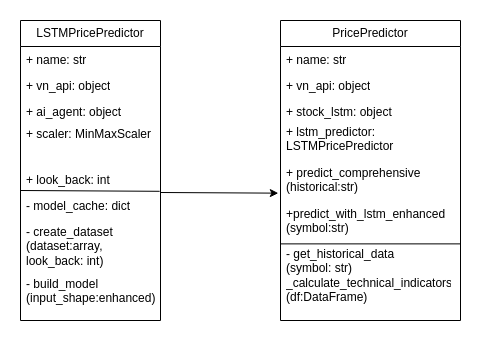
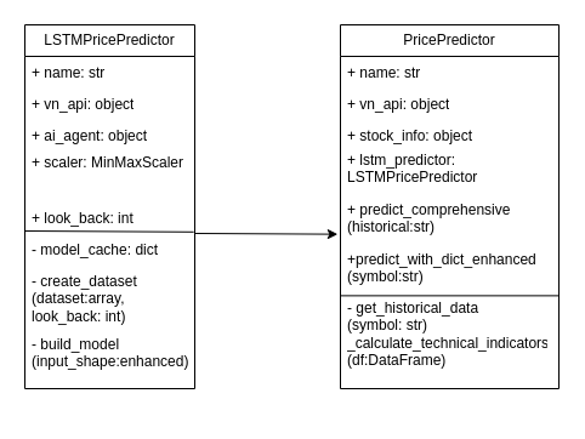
  <mxCell id="0" />
  <mxCell id="1" parent="0" />
  <mxCell id="2" value="LSTMPricePredictor" style="swimlane;fontStyle=0;childLayout=stackLayout;horizontal=1;startSize=26;fillColor=none;horizontalStack=0;resizeParent=1;resizeParentMax=0;resizeLast=0;collapsible=1;marginBottom=0;whiteSpace=wrap;html=1;" vertex="1" parent="1"><mxGeometry x="20" y="20" width="140" height="300" as="geometry" /></mxCell>
  <mxCell id="3" value="+ name: str" style="text;strokeColor=none;fillColor=none;align=left;verticalAlign=top;spacingLeft=4;spacingRight=4;overflow=hidden;rotatable=0;points=[[0,0.5],[1,0.5]];portConstraint=eastwest;whiteSpace=wrap;html=1;" vertex="1" parent="2"><mxGeometry y="26" width="140" height="26" as="geometry" /></mxCell>
  <mxCell id="4" value="+ vn_api: object" style="text;strokeColor=none;fillColor=none;align=left;verticalAlign=top;spacingLeft=4;spacingRight=4;overflow=hidden;rotatable=0;points=[[0,0.5],[1,0.5]];portConstraint=eastwest;whiteSpace=wrap;html=1;" vertex="1" parent="2"><mxGeometry y="52" width="140" height="26" as="geometry" /></mxCell>
  <mxCell id="5" value="+ ai_agent: object" style="text;strokeColor=none;fillColor=none;align=left;verticalAlign=top;spacingLeft=4;spacingRight=4;overflow=hidden;rotatable=0;points=[[0,0.5],[1,0.5]];portConstraint=eastwest;whiteSpace=wrap;html=1;" vertex="1" parent="2"><mxGeometry y="78" width="140" height="222" as="geometry" /></mxCell>
  <mxCell id="6" value="+ scaler: MinMaxScaler" style="text;strokeColor=none;fillColor=none;align=left;verticalAlign=top;spacingLeft=4;spacingRight=4;overflow=hidden;rotatable=0;points=[[0,0.5],[1,0.5]];portConstraint=eastwest;whiteSpace=wrap;html=1;" vertex="1" parent="1"><mxGeometry x="20" y="120" width="140" height="20" as="geometry" /></mxCell>
  <mxCell id="7" value="+ look_back: int" style="text;strokeColor=none;fillColor=none;align=left;verticalAlign=top;spacingLeft=4;spacingRight=4;overflow=hidden;rotatable=0;points=[[0,0.5],[1,0.5]];portConstraint=eastwest;whiteSpace=wrap;html=1;" vertex="1" parent="1"><mxGeometry x="20" y="166" width="140" height="26" as="geometry" /></mxCell>
  <mxCell id="8" value="- model_cache: dict" style="text;strokeColor=none;fillColor=none;align=left;verticalAlign=top;spacingLeft=4;spacingRight=4;overflow=hidden;rotatable=0;points=[[0,0.5],[1,0.5]];portConstraint=eastwest;whiteSpace=wrap;html=1;" vertex="1" parent="1"><mxGeometry x="20" y="192" width="140" height="26" as="geometry" /></mxCell>
  <mxCell id="9" value="- create_dataset (dataset:array, look_back: int)" style="text;strokeColor=none;fillColor=none;align=left;verticalAlign=top;spacingLeft=4;spacingRight=4;overflow=hidden;rotatable=0;points=[[0,0.5],[1,0.5]];portConstraint=eastwest;whiteSpace=wrap;html=1;" vertex="1" parent="1"><mxGeometry x="20" y="218" width="140" height="52" as="geometry" /></mxCell>
  <mxCell id="10" value="- build_model&lt;div&gt;(input_shape:enhanced)&lt;/div&gt;" style="text;strokeColor=none;fillColor=none;align=left;verticalAlign=top;spacingLeft=4;spacingRight=4;overflow=hidden;rotatable=0;points=[[0,0.5],[1,0.5]];portConstraint=eastwest;whiteSpace=wrap;html=1;" vertex="1" parent="1"><mxGeometry x="20" y="270" width="140" height="40" as="geometry" /></mxCell>
  <mxCell id="11" value="" style="endArrow=classic;html=1;rounded=0;entryX=-0.014;entryY=0.801;entryDx=0;entryDy=0;entryPerimeter=0;" edge="1" parent="1" target="18"><mxGeometry width="50" height="50" relative="1" as="geometry"><mxPoint x="160" y="192" as="sourcePoint" /><mxPoint x="280" y="194" as="targetPoint" /></mxGeometry></mxCell>
  <mxCell id="12" value="PricePredictor" style="swimlane;fontStyle=0;childLayout=stackLayout;horizontal=1;startSize=26;fillColor=none;horizontalStack=0;resizeParent=1;resizeParentMax=0;resizeLast=0;collapsible=1;marginBottom=0;whiteSpace=wrap;html=1;" vertex="1" parent="1"><mxGeometry x="280" y="20" width="180" height="300" as="geometry" /></mxCell>
  <mxCell id="13" value="+ name: str" style="text;strokeColor=none;fillColor=none;align=left;verticalAlign=top;spacingLeft=4;spacingRight=4;overflow=hidden;rotatable=0;points=[[0,0.5],[1,0.5]];portConstraint=eastwest;whiteSpace=wrap;html=1;" vertex="1" parent="12"><mxGeometry y="26" width="180" height="26" as="geometry" /></mxCell>
  <mxCell id="14" value="+ vn_api: object" style="text;strokeColor=none;fillColor=none;align=left;verticalAlign=top;spacingLeft=4;spacingRight=4;overflow=hidden;rotatable=0;points=[[0,0.5],[1,0.5]];portConstraint=eastwest;whiteSpace=wrap;html=1;" vertex="1" parent="12"><mxGeometry y="52" width="180" height="26" as="geometry" /></mxCell>
- <mxCell id="15" value="+ stock_lstm: object" style="text;strokeColor=none;fillColor=none;align=left;verticalAlign=top;spacingLeft=4;spacingRight=4;overflow=hidden;rotatable=0;points=[[0,0.5],[1,0.5]];portConstraint=eastwest;whiteSpace=wrap;html=1;" vertex="1" parent="12"><mxGeometry y="78" width="180" height="222" as="geometry" /></mxCell>
+ <mxCell id="15" value="+ stock_info: object" style="text;strokeColor=none;fillColor=none;align=left;verticalAlign=top;spacingLeft=4;spacingRight=4;overflow=hidden;rotatable=0;points=[[0,0.5],[1,0.5]];portConstraint=eastwest;whiteSpace=wrap;html=1;" vertex="1" parent="12"><mxGeometry y="78" width="180" height="222" as="geometry" /></mxCell>
  <mxCell id="16" value="+ lstm_predictor: LSTMPricePredictor" style="text;strokeColor=none;fillColor=none;align=left;verticalAlign=top;spacingLeft=4;spacingRight=4;overflow=hidden;rotatable=0;points=[[0,0.5],[1,0.5]];portConstraint=eastwest;whiteSpace=wrap;html=1;" vertex="1" parent="1"><mxGeometry x="280" y="118" width="140" height="42" as="geometry" /></mxCell>
  <mxCell id="17" value="" style="endArrow=none;html=1;rounded=0;entryX=0.994;entryY=0.954;entryDx=0;entryDy=0;entryPerimeter=0;" edge="1" parent="1" target="7"><mxGeometry width="50" height="50" relative="1" as="geometry"><mxPoint x="20" y="190" as="sourcePoint" /><mxPoint x="70" y="140" as="targetPoint" /></mxGeometry></mxCell>
  <mxCell id="18" value="+ predict_comprehensive&lt;div&gt;(historical:str)&lt;/div&gt;" style="text;strokeColor=none;fillColor=none;align=left;verticalAlign=top;spacingLeft=4;spacingRight=4;overflow=hidden;rotatable=0;points=[[0,0.5],[1,0.5]];portConstraint=eastwest;whiteSpace=wrap;html=1;" vertex="1" parent="1"><mxGeometry x="280" y="159" width="155" height="42" as="geometry" /></mxCell>
- <mxCell id="19" value="+predict_with_lstm_enhanced&lt;div&gt;(symbol:str)&lt;/div&gt;" style="text;strokeColor=none;fillColor=none;align=left;verticalAlign=top;spacingLeft=4;spacingRight=4;overflow=hidden;rotatable=0;points=[[0,0.5],[1,0.5]];portConstraint=eastwest;whiteSpace=wrap;html=1;" vertex="1" parent="1"><mxGeometry x="280" y="200" width="175" height="40" as="geometry" /></mxCell>
+ <mxCell id="19" value="+predict_with_dict_enhanced&lt;div&gt;(symbol:str)&lt;/div&gt;" style="text;strokeColor=none;fillColor=none;align=left;verticalAlign=top;spacingLeft=4;spacingRight=4;overflow=hidden;rotatable=0;points=[[0,0.5],[1,0.5]];portConstraint=eastwest;whiteSpace=wrap;html=1;" vertex="1" parent="1"><mxGeometry x="280" y="200" width="175" height="40" as="geometry" /></mxCell>
  <mxCell id="20" value="- get_historical_data&lt;div&gt;(symbol: str)&lt;/div&gt;&lt;div&gt;&lt;span style=&quot;background-color: transparent; color: light-dark(rgb(0, 0, 0), rgb(255, 255, 255));&quot;&gt;_calculate_technical_indicators&lt;/span&gt;&lt;/div&gt;&lt;div&gt;(df:DataFrame)&lt;/div&gt;" style="text;strokeColor=none;fillColor=none;align=left;verticalAlign=top;spacingLeft=4;spacingRight=4;overflow=hidden;rotatable=0;points=[[0,0.5],[1,0.5]];portConstraint=eastwest;whiteSpace=wrap;html=1;" vertex="1" parent="1"><mxGeometry x="280" y="240" width="175" height="100" as="geometry" /></mxCell>
  <mxCell id="21" value="" style="endArrow=none;html=1;rounded=0;" edge="1" parent="1"><mxGeometry width="50" height="50" relative="1" as="geometry"><mxPoint x="280" y="243.38" as="sourcePoint" /><mxPoint x="460" y="243.38" as="targetPoint" /></mxGeometry></mxCell>
